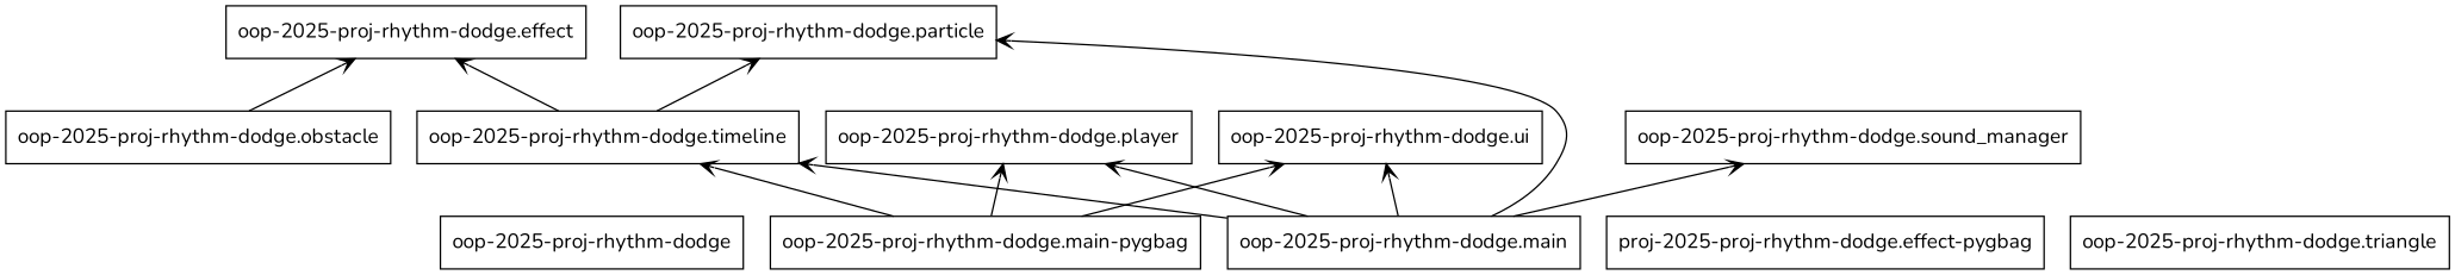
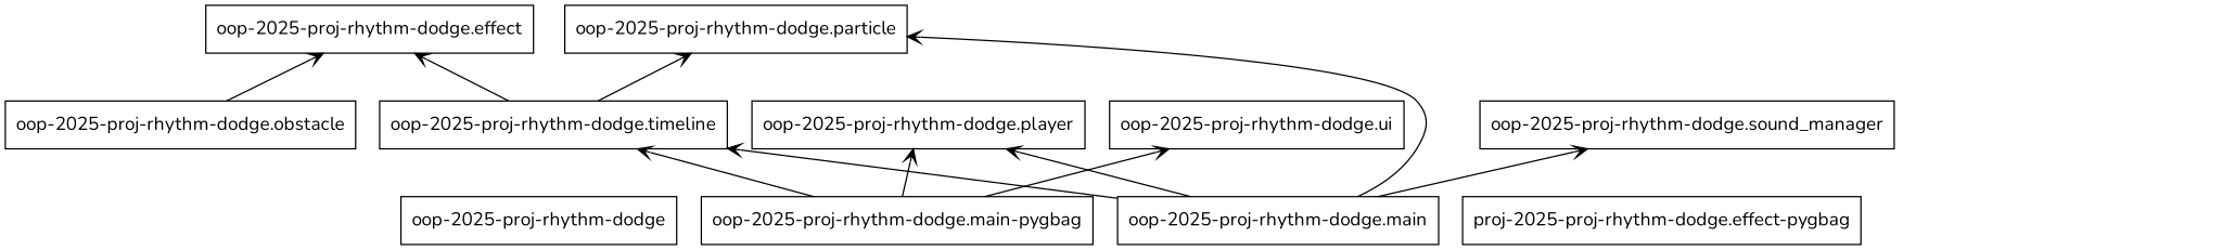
  digraph {
    fontname=Nunito
    rankdir=BT
    node [color=black fontname=Nunito shape=box style=solid]
    edge [arrowhead=open arrowtail=none fontname=Nunito]
    n1 [label="oop-2025-proj-rhythm-dodge"]
    n2 [label="oop-2025-proj-rhythm-dodge.effect"]
    n3 [label="proj-2025-proj-rhythm-dodge.effect-pygbag"]
    n4 [label="oop-2025-proj-rhythm-dodge.main"]
    n5 [label="oop-2025-proj-rhythm-dodge.particle"]
    n6 [label="oop-2025-proj-rhythm-dodge.player"]
    n7 [label="oop-2025-proj-rhythm-dodge.sound_manager"]
    n8 [label="oop-2025-proj-rhythm-dodge.timeline"]
    n9 [label="oop-2025-proj-rhythm-dodge.ui"]
    n10 [label="oop-2025-proj-rhythm-dodge.main-pygbag"]
    n11 [label="oop-2025-proj-rhythm-dodge.obstacle"]
-   n12 [label="oop-2025-proj-rhythm-dodge.triangle"]
    n4 -> n5
    n4 -> n6
    n4 -> n7
    n4 -> n8
-   n4 -> n9
    n8 -> n2
    n8 -> n5
    n10 -> n6
    n10 -> n8
    n10 -> n9
    n11 -> n2
  }
